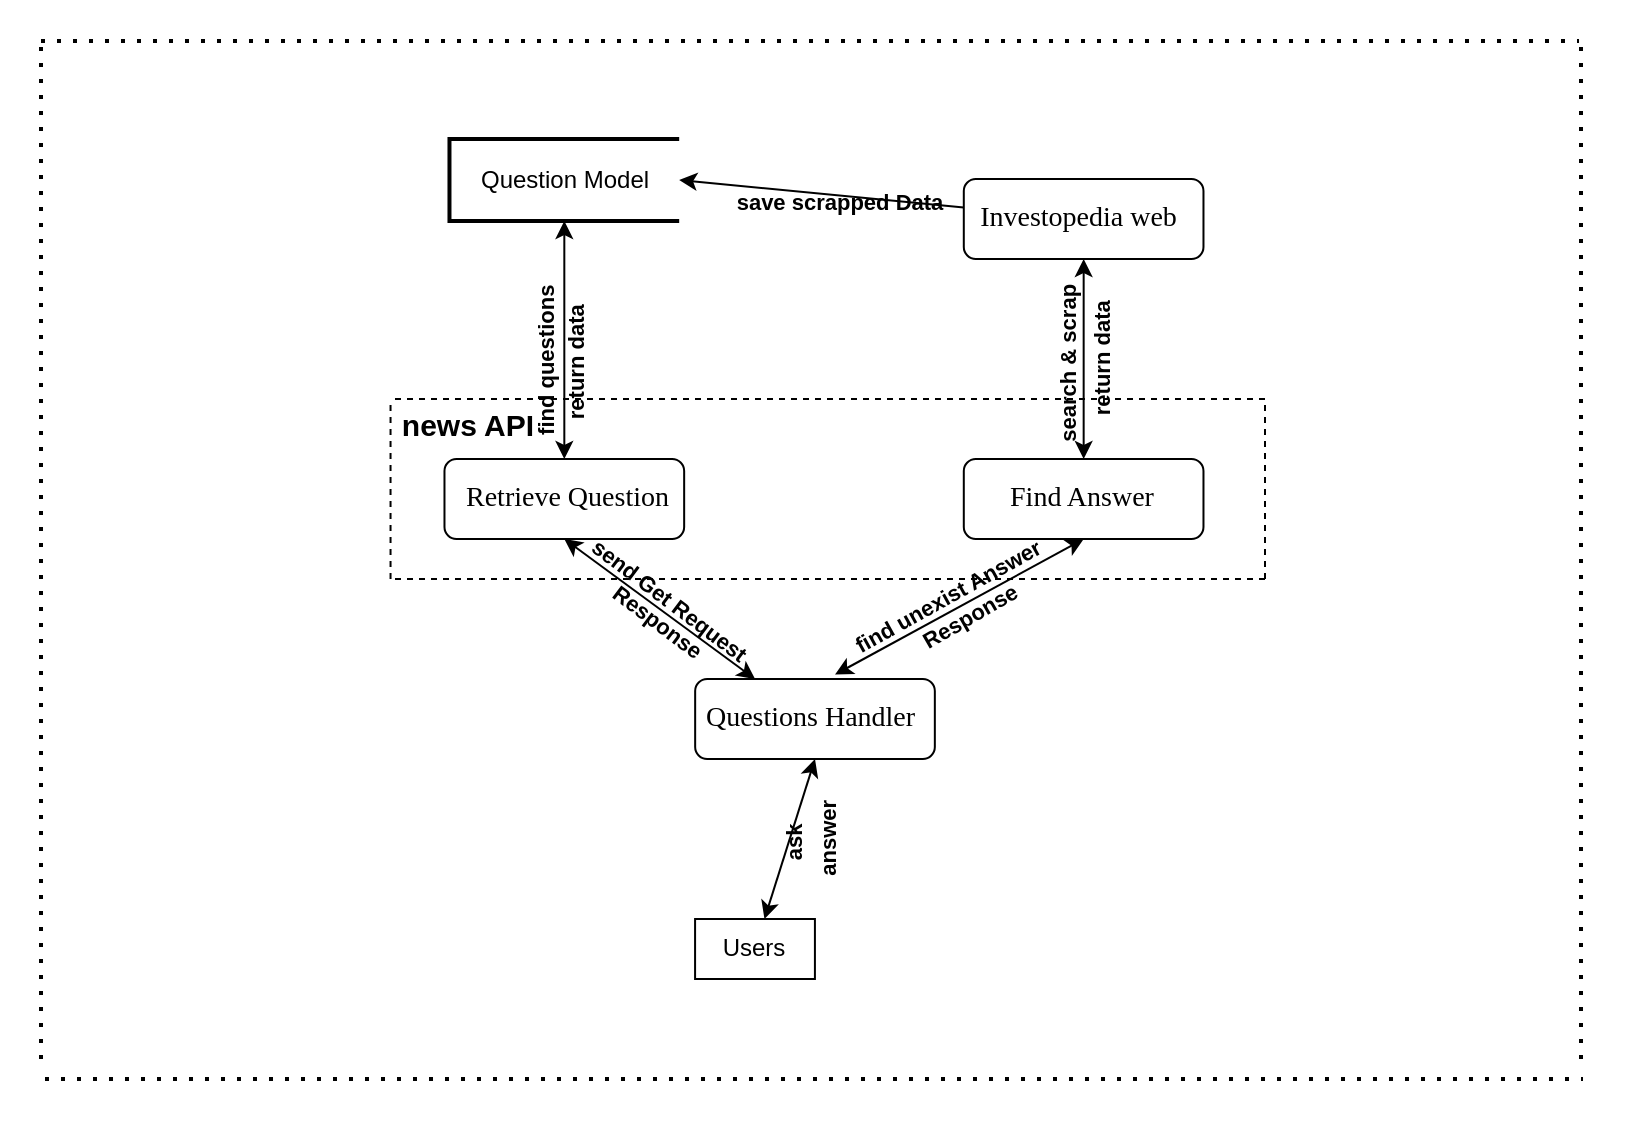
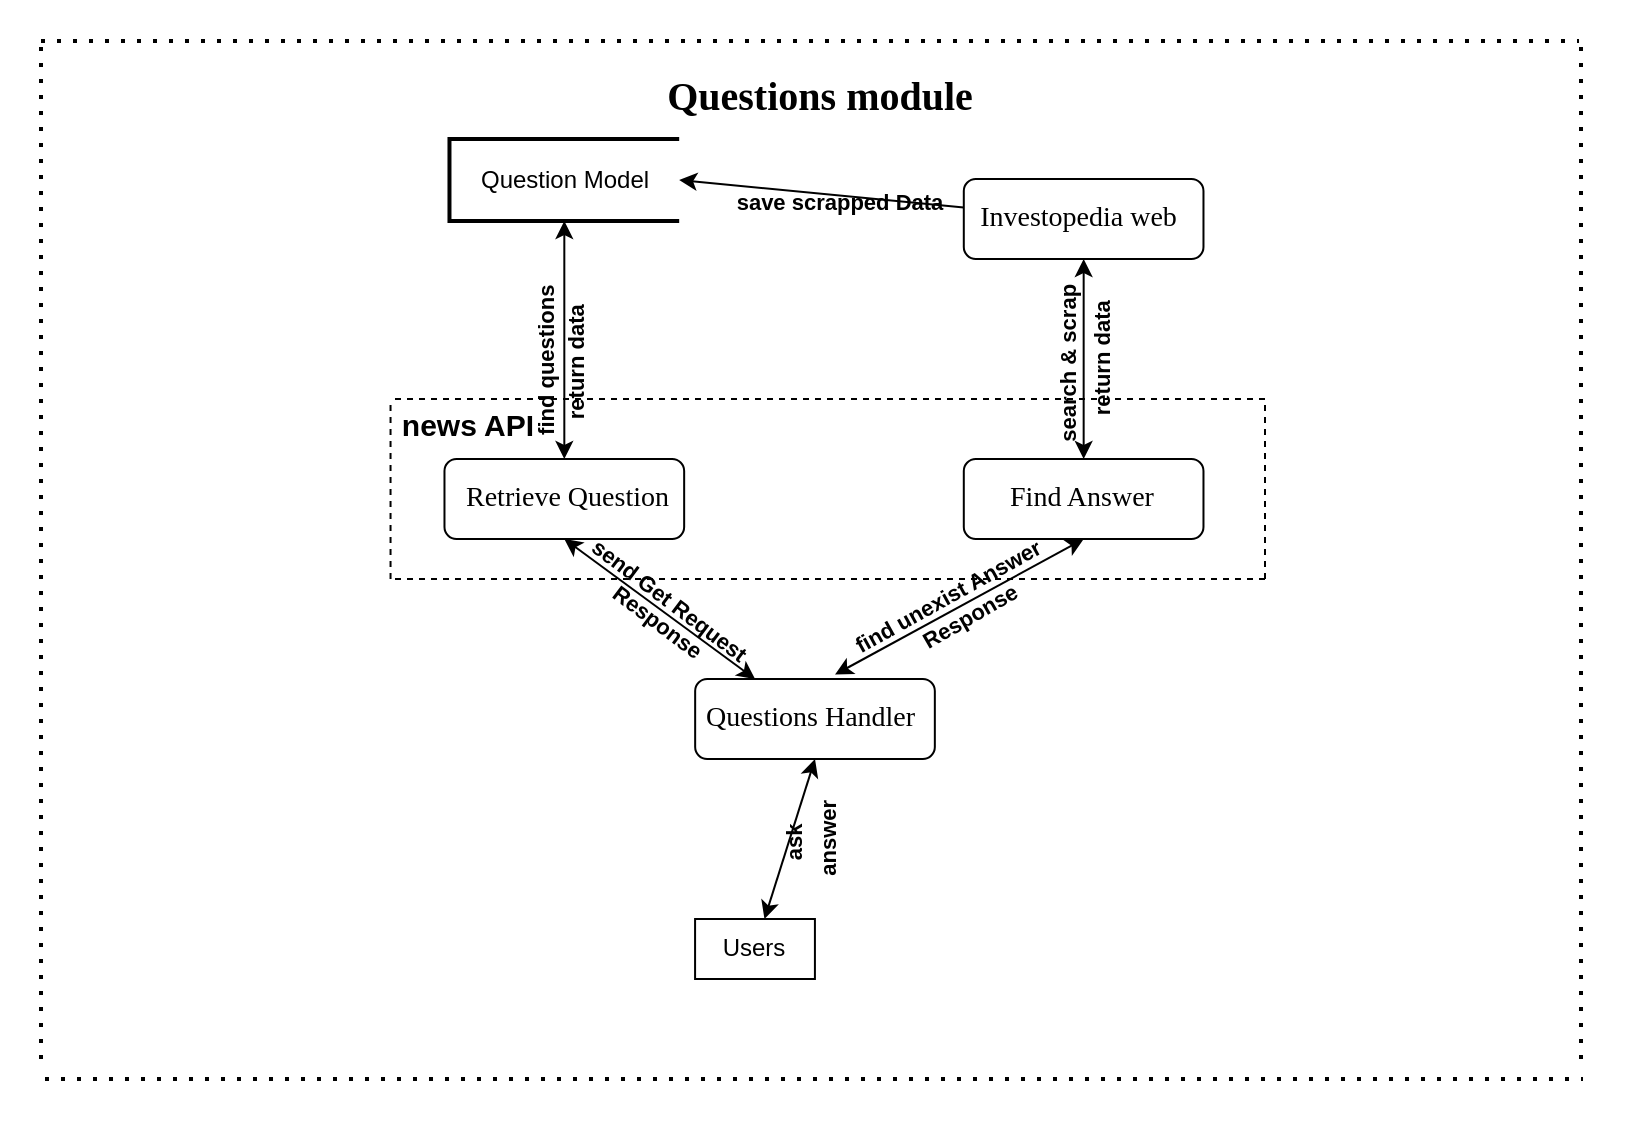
  <mxCell id="0" />
  <mxCell id="1" parent="0" />
  <mxCell id="2" value="&lt;span style=&quot;font-size: 11px&quot;&gt;&lt;b&gt;ask&lt;/b&gt;&lt;/span&gt;" style="text;html=1;strokeColor=none;fillColor=none;align=center;verticalAlign=middle;whiteSpace=wrap;rounded=0;fontSize=12;rotation=-90;" vertex="1" parent="1"><mxGeometry x="337" y="407.8" width="120" height="26.15" as="geometry" /></mxCell>
  <mxCell id="3" value="&lt;span style=&quot;font-size: 11px&quot;&gt;&lt;b&gt;answer&lt;/b&gt;&lt;/span&gt;" style="text;html=1;strokeColor=none;fillColor=none;align=center;verticalAlign=middle;whiteSpace=wrap;rounded=0;fontSize=12;rotation=-90;" vertex="1" parent="1"><mxGeometry x="354" y="405.8" width="120" height="26.15" as="geometry" /></mxCell>
  <mxCell id="4" value="" style="endArrow=none;dashed=1;html=1;rounded=0;" edge="1" parent="1"><mxGeometry width="50" height="50" relative="1" as="geometry"><mxPoint x="197" y="199" as="sourcePoint" /><mxPoint x="632" y="199" as="targetPoint" /></mxGeometry></mxCell>
  <mxCell id="5" value="" style="endArrow=none;dashed=1;html=1;rounded=0;" edge="1" parent="1"><mxGeometry width="50" height="50" relative="1" as="geometry"><mxPoint x="632" y="289" as="sourcePoint" /><mxPoint x="632" y="199" as="targetPoint" /></mxGeometry></mxCell>
  <mxCell id="6" value="" style="endArrow=none;dashed=1;html=1;rounded=0;" edge="1" parent="1"><mxGeometry width="50" height="50" relative="1" as="geometry"><mxPoint x="197" y="289" as="sourcePoint" /><mxPoint x="632" y="289" as="targetPoint" /></mxGeometry></mxCell>
  <mxCell id="7" value="&lt;b style=&quot;font-size: 15px&quot;&gt;news API&lt;/b&gt;" style="text;html=1;strokeColor=none;fillColor=none;align=center;verticalAlign=middle;whiteSpace=wrap;rounded=0;fontSize=9;" vertex="1" parent="1"><mxGeometry x="134" y="197" width="200" height="30" as="geometry" /></mxCell>
  <mxCell id="8" value="&lt;span style=&quot;font-size: 11px&quot;&gt;&lt;b&gt;Response&lt;/b&gt;&lt;/span&gt;" style="text;html=1;strokeColor=none;fillColor=none;align=center;verticalAlign=middle;whiteSpace=wrap;rounded=0;fontSize=12;rotation=37;" vertex="1" parent="1"><mxGeometry x="269" y="297.8" width="120" height="26.15" as="geometry" /></mxCell>
  <mxCell id="9" value="&lt;b style=&quot;font-size: 11px&quot;&gt;find unexist Answer&lt;/b&gt;" style="text;html=1;strokeColor=none;fillColor=none;align=center;verticalAlign=middle;whiteSpace=wrap;rounded=0;fontSize=12;rotation=331;" vertex="1" parent="1"><mxGeometry x="414" y="284.8" width="120" height="26.15" as="geometry" /></mxCell>
  <mxCell id="10" value="&lt;b style=&quot;font-size: 11px&quot;&gt;Response&lt;/b&gt;" style="text;html=1;strokeColor=none;fillColor=none;align=center;verticalAlign=middle;whiteSpace=wrap;rounded=0;fontSize=12;rotation=330;" vertex="1" parent="1"><mxGeometry x="425" y="294.8" width="120" height="26.15" as="geometry" /></mxCell>
  <mxCell id="11" value="&lt;b style=&quot;font-size: 11px&quot;&gt;find questions&lt;/b&gt;" style="text;html=1;strokeColor=none;fillColor=none;align=center;verticalAlign=middle;whiteSpace=wrap;rounded=0;fontSize=12;rotation=-90;" vertex="1" parent="1"><mxGeometry x="213" y="166.8" width="120" height="26.15" as="geometry" /></mxCell>
  <mxCell id="12" value="&lt;b style=&quot;font-size: 11px&quot;&gt;return data&lt;/b&gt;" style="text;html=1;strokeColor=none;fillColor=none;align=center;verticalAlign=middle;whiteSpace=wrap;rounded=0;fontSize=12;rotation=-90;" vertex="1" parent="1"><mxGeometry x="228" y="167.8" width="120" height="26.15" as="geometry" /></mxCell>
  <mxCell id="13" value="&lt;span style=&quot;font-size: 11px&quot;&gt;&lt;b&gt;search &amp;amp; scrap&amp;nbsp;&lt;/b&gt;&lt;/span&gt;" style="text;html=1;strokeColor=none;fillColor=none;align=center;verticalAlign=middle;whiteSpace=wrap;rounded=0;fontSize=12;rotation=-90;" vertex="1" parent="1"><mxGeometry x="474" y="166.8" width="120" height="26.15" as="geometry" /></mxCell>
  <mxCell id="14" value="&lt;span style=&quot;font-size: 11px&quot;&gt;&lt;b&gt;return data&lt;/b&gt;&lt;/span&gt;" style="text;html=1;strokeColor=none;fillColor=none;align=center;verticalAlign=middle;whiteSpace=wrap;rounded=0;fontSize=12;rotation=-90;" vertex="1" parent="1"><mxGeometry x="491" y="165.8" width="120" height="26.15" as="geometry" /></mxCell>
  <mxCell id="15" value="&lt;span style=&quot;font-size: 11px&quot;&gt;&lt;b&gt;save scrapped Data&lt;/b&gt;&lt;/span&gt;" style="text;html=1;strokeColor=none;fillColor=none;align=center;verticalAlign=middle;whiteSpace=wrap;rounded=0;fontSize=12;rotation=0;" vertex="1" parent="1"><mxGeometry x="360" y="87.8" width="120" height="26.15" as="geometry" /></mxCell>
  <mxCell id="16" value="" style="endArrow=none;dashed=1;html=1;dashPattern=1 3;strokeWidth=2;rounded=0;fontSize=9;" edge="1" parent="1"><mxGeometry width="50" height="50" relative="1" as="geometry"><mxPoint x="20" y="529" as="sourcePoint" /><mxPoint x="20" y="20" as="targetPoint" /></mxGeometry></mxCell>
  <mxCell id="17" value="" style="endArrow=none;dashed=1;html=1;dashPattern=1 3;strokeWidth=2;rounded=0;fontSize=9;" edge="1" parent="1"><mxGeometry width="50" height="50" relative="1" as="geometry"><mxPoint x="20" y="20" as="sourcePoint" /><mxPoint x="789.006" y="20" as="targetPoint" /></mxGeometry></mxCell>
  <mxCell id="18" value="" style="endArrow=none;dashed=1;html=1;dashPattern=1 3;strokeWidth=2;rounded=0;fontSize=9;" edge="1" parent="1"><mxGeometry width="50" height="50" relative="1" as="geometry"><mxPoint x="790" y="529" as="sourcePoint" /><mxPoint x="790.005" y="20" as="targetPoint" /></mxGeometry></mxCell>
  <mxCell id="19" value="" style="endArrow=none;dashed=1;html=1;dashPattern=1 3;strokeWidth=2;rounded=0;fontSize=9;" edge="1" parent="1"><mxGeometry width="50" height="50" relative="1" as="geometry"><mxPoint x="21.997" y="539" as="sourcePoint" /><mxPoint x="791.004" y="539" as="targetPoint" /></mxGeometry></mxCell>
+ <mxCell id="20" value="&lt;font style=&quot;font-size: 20px&quot;&gt;&lt;b&gt;&lt;br&gt;&lt;/b&gt;&lt;/font&gt;&lt;font style=&quot;font-size: 20px&quot;&gt;&lt;b&gt;&lt;span style=&quot;font-family: &amp;#34;times new roman&amp;#34;&quot;&gt;Questions&amp;nbsp;&lt;/span&gt;&lt;span style=&quot;font-family: &amp;#34;times new roman&amp;#34;&quot;&gt;module&lt;/span&gt;&lt;/b&gt;&lt;/font&gt;" style="text;html=1;strokeColor=none;fillColor=none;align=center;verticalAlign=middle;whiteSpace=wrap;rounded=0;fontSize=9;" vertex="1" parent="1"><mxGeometry x="309.626" y="20" width="199.742" height="30" as="geometry" /></mxCell>
  <mxCell id="21" value="&lt;p class=&quot;MsoNormal&quot;&gt;&lt;span style=&quot;color: rgba(0 , 0 , 0 , 0) ; font-family: monospace ; font-size: 0px&quot;&gt;sss%3CmxGraphModel%3E%3Croot%3E%3CmxCell%20id%3D%220%22%2F%3E%3CmxCell%20id%3D%221%22%20parent%3D%220%22%2F%3E%3CmxCell%20id%3D%222%22%20value%3D%22%26lt%3Bp%20class%3D%26quot%3BMsoNormal%26quot%3B%26gt%3B%26lt%3Bspan%20style%3D%26quot%3Bfont-family%3A%20%26amp%3B%2334%3Btimes%20new%20roman%26amp%3B%2334%3B%20%3B%20font-size%3A%2010.5pt%26quot%3B%26gt%3Bquestions%26amp%3Bnbsp%3B%26lt%3B%2Fspan%26gt%3B%26lt%3Bspan%20style%3D%26quot%3Bfont-family%3A%20%26amp%3B%2334%3Btimes%20new%20roman%26amp%3B%2334%3B%20%3B%20font-size%3A%2010.5pt%26quot%3B%26gt%3Bmodule%26lt%3B%2Fspan%26gt%3B%26lt%3B%2Fp%26gt%3B%22%20style%3D%22rounded%3D1%3BwhiteSpace%3Dwrap%3Bhtml%3D1%3BfontSize%3D12%3Bglass%3D0%3BstrokeWidth%3D1%3Bshadow%3D0%3B%22%20vertex%3D%221%22%20parent%3D%221%22%3E%3CmxGeometry%20x%3D%22420%22%20y%3D%22100%22%20width%3D%22120%22%20height%3D%2240%22%20as%3D%22geometry%22%2F%3E%3C%2FmxCell%3E%3C%2Froot%3E%3C%2FmxGraphModel%&lt;/span&gt;&lt;span style=&quot;font-family: &amp;#34;times new roman&amp;#34; ; font-size: 10.5pt&quot;&gt;Questions Handler&amp;nbsp;&lt;/span&gt;&lt;br&gt;&lt;/p&gt;" style="rounded=1;whiteSpace=wrap;html=1;fontSize=12;glass=0;strokeWidth=1;shadow=0;" vertex="1" parent="1"><mxGeometry x="347.077" y="339" width="119.845" height="40" as="geometry" /></mxCell>
  <mxCell id="22" value="&lt;p class=&quot;MsoNormal&quot;&gt;&lt;span style=&quot;color: rgba(0 , 0 , 0 , 0) ; font-family: monospace ; font-size: 0px&quot;&gt;sss%3CmxGraphModel%3E%3Croot%3E%3CmxCell%20id%3D%220%22%2F%3E%3CmxCell%20id%3D%221%22%20parent%3D%220%22%2F%3E%3CmxCell%20id%3D%222%22%20value%3D%22%26lt%3Bp%20class%3D%26quot%3BMsoNormal%26quot%3B%26gt%3B%26lt%3Bspan%20style%3D%26quot%3Bfont-family%3A%20%26amp%3B%2334%3Btimes%20new%20roman%26amp%3B%2334%3B%20%3B%20font-size%3A%2010.5pt%26quot%3B%26gt%3Bquestions%26amp%3Bnbsp%3B%26lt%3B%2Fspan%26gt%3B%26lt%3Bspan%20style%3D%26quot%3Bfont-family%3A%20%26amp%3B%2334%3Btimes%20new%20roman%26amp%3B%2334%3B%20%3B%20font-size%3A%2010.5pt%26quot%3B%26gt%3Bmodule%26lt%3B%2Fspan%26gt%3B%26lt%3B%2Fp%26gt%3B%22%20style%3D%22rounded%3D1%3BwhiteSpace%3Dwrap%3Bhtml%3D1%3BfontSize%3D12%3Bglass%3D0%3BstrokeWidth%3D1%3Bshadow%3D0%3B%22%20vertex%3D%221%22%20parent%3D%221%22%3E%3CmxGeometry%20x%3D%22420%22%20y%3D%22100%22%20width%3D%22120%22%20height%3D%2240%22%20as%3D%22geometry%22%2F%3E%3C%2FmxCell%3E%3C%2Froot%3E%3C%2FmxGraphModel%&lt;/span&gt;&lt;font face=&quot;times new roman&quot;&gt;&lt;span style=&quot;font-size: 10.5pt&quot;&gt;&amp;nbsp;&lt;/span&gt;&lt;span style=&quot;font-size: 14px&quot;&gt;Retrieve&lt;/span&gt;&lt;span style=&quot;font-size: 10.5pt&quot;&gt;&amp;nbsp;Question&lt;/span&gt;&lt;/font&gt;&lt;br&gt;&lt;/p&gt;" style="rounded=1;whiteSpace=wrap;html=1;fontSize=12;glass=0;strokeWidth=1;shadow=0;" vertex="1" parent="1"><mxGeometry x="221.739" y="229" width="119.845" height="40" as="geometry" /></mxCell>
  <mxCell id="23" value="&lt;p class=&quot;MsoNormal&quot;&gt;&lt;span style=&quot;color: rgba(0 , 0 , 0 , 0) ; font-family: monospace ; font-size: 0px&quot;&gt;sss%3CmxGraphModel%3E%3Croot%3E%3CmxCell%20id%3D%220%22%2F%3E%3CmxCell%20id%3D%221%22%20parent%3D%220%22%2F%3E%3CmxCell%20id%3D%222%22%20value%3D%22%26lt%3Bp%20class%3D%26quot%3BMsoNormal%26quot%3B%26gt%3B%26lt%3Bspan%20style%3D%26quot%3Bfont-family%3A%20%26amp%3B%2334%3Btimes%20new%20roman%26amp%3B%2334%3B%20%3B%20font-size%3A%2010.5pt%26quot%3B%26gt%3Bquestions%26amp%3Bnbsp%3B%26lt%3B%2Fspan%26gt%3B%26lt%3Bspan%20style%3D%26quot%3Bfont-family%3A%20%26amp%3B%2334%3Btimes%20new%20roman%26amp%3B%2334%3B%20%3B%20font-size%3A%2010.5pt%26quot%3B%26gt%3Bmodule%26lt%3B%2Fspan%26gt%3B%26lt%3B%2Fp%26gt%3B%22%20style%3D%22rounded%3D1%3BwhiteSpace%3Dwrap%3Bhtml%3D1%3BfontSize%3D12%3Bglass%3D0%3BstrokeWidth%3D1%3Bshadow%3D0%3B%22%20vertex%3D%221%22%20parent%3D%221%22%3E%3CmxGeometry%20x%3D%22420%22%20y%3D%22100%22%20width%3D%22120%22%20height%3D%2240%22%20as%3D%22geometry%22%2F%3E%3C%2FmxCell%3E%3C%2Froot%3E%3C%2FmxGraphModel%&lt;/span&gt;&lt;span style=&quot;font-family: &amp;#34;times new roman&amp;#34; ; font-size: 10.5pt&quot;&gt;Find Answer&lt;/span&gt;&lt;br&gt;&lt;/p&gt;" style="rounded=1;whiteSpace=wrap;html=1;fontSize=12;glass=0;strokeWidth=1;shadow=0;" vertex="1" parent="1"><mxGeometry x="481.404" y="229" width="119.845" height="40" as="geometry" /></mxCell>
  <mxCell id="24" value="Users" style="rounded=0;whiteSpace=wrap;html=1;" vertex="1" parent="1"><mxGeometry x="347.039" y="459" width="59.923" height="30" as="geometry" /></mxCell>
  <mxCell id="25" value="&lt;p class=&quot;MsoNormal&quot;&gt;&lt;span style=&quot;color: rgba(0 , 0 , 0 , 0) ; font-family: monospace ; font-size: 0px&quot;&gt;sss%3CmxGraphModel%3E%3Croot%3E%3CmxCell%20id%3D%220%22%2F%3E%3CmxCell%20id%3D%221%22%20parent%3D%220%22%2F%3E%3CmxCell%20id%3D%222%22%20value%3D%22%26lt%3Bp%20class%3D%26quot%3BMsoNormal%26quot%3B%26gt%3B%26lt%3Bspan%20style%3D%26quot%3Bfont-family%3A%20%26amp%3B%2334%3Btimes%20new%20roman%26amp%3B%2334%3B%20%3B%20font-size%3A%2010.5pt%26quot%3B%26gt%3Bquestions%26amp%3Bnbsp%3B%26lt%3B%2Fspan%26gt%3B%26lt%3Bspan%20style%3D%26quot%3Bfont-family%3A%20%26amp%3B%2334%3Btimes%20new%20roman%26amp%3B%2334%3B%20%3B%20font-size%3A%2010.5pt%26quot%3B%26gt%3Bmodule%26lt%3B%2Fspan%26gt%3B%26lt%3B%2Fp%26gt%3B%22%20style%3D%22rounded%3D1%3BwhiteSpace%3Dwrap%3Bhtml%3D1%3BfontSize%3D12%3Bglass%3D0%3BstrokeWidth%3D1%3Bshadow%3D0%3B%22%20vertex%3D%221%22%20parent%3D%221%22%3E%3CmxGeometry%20x%3D%22420%22%20y%3D%22100%22%20width%3D%22120%22%20height%3D%2240%22%20as%3D%22geometry%22%2F%3E%3C%2FmxCell%3E%3C%2Froot%3E%3C%2FmxGraphModel%&lt;/span&gt;&lt;span style=&quot;font-family: &amp;#34;times new roman&amp;#34; ; font-size: 10.5pt&quot;&gt;Investopedia web&amp;nbsp;&lt;/span&gt;&lt;br&gt;&lt;/p&gt;" style="rounded=1;whiteSpace=wrap;html=1;fontSize=12;glass=0;strokeWidth=1;shadow=0;" vertex="1" parent="1"><mxGeometry x="481.404" y="89" width="119.845" height="40" as="geometry" /></mxCell>
  <mxCell id="26" value="" style="endArrow=classic;startArrow=classic;html=1;rounded=0;entryX=0.5;entryY=1;entryDx=0;entryDy=0;" edge="1" parent="1" source="24" target="21"><mxGeometry width="50" height="50" relative="1" as="geometry"><mxPoint x="381.533" y="269" as="sourcePoint" /><mxPoint x="431.468" y="219" as="targetPoint" /></mxGeometry></mxCell>
  <mxCell id="27" value="" style="endArrow=none;dashed=1;html=1;rounded=0;" edge="1" parent="1"><mxGeometry width="50" height="50" relative="1" as="geometry"><mxPoint x="194.774" y="289" as="sourcePoint" /><mxPoint x="194.774" y="199" as="targetPoint" /></mxGeometry></mxCell>
  <mxCell id="28" value="" style="endArrow=classic;startArrow=classic;html=1;rounded=0;fontSize=20;exitX=0.25;exitY=0;exitDx=0;exitDy=0;entryX=0.5;entryY=1;entryDx=0;entryDy=0;" edge="1" parent="1" source="21" target="22"><mxGeometry width="50" height="50" relative="1" as="geometry"><mxPoint x="381.533" y="229" as="sourcePoint" /><mxPoint x="431.468" y="179" as="targetPoint" /></mxGeometry></mxCell>
  <mxCell id="29" value="&lt;b style=&quot;font-size: 11px&quot;&gt;send Get Request&lt;/b&gt;" style="text;html=1;strokeColor=none;fillColor=none;align=center;verticalAlign=middle;whiteSpace=wrap;rounded=0;fontSize=12;rotation=37;" vertex="1" parent="1"><mxGeometry x="274.671" y="286.8" width="119.845" height="26.15" as="geometry" /></mxCell>
  <mxCell id="30" value="" style="endArrow=classic;startArrow=classic;html=1;rounded=0;fontSize=20;entryX=0.5;entryY=1;entryDx=0;entryDy=0;" edge="1" parent="1" target="23"><mxGeometry width="50" height="50" relative="1" as="geometry"><mxPoint x="416.987" y="336.8" as="sourcePoint" /><mxPoint x="466.923" y="286.8" as="targetPoint" /></mxGeometry></mxCell>
  <mxCell id="31" value="&lt;span style=&quot;font-size: 12px&quot;&gt;Question Model&lt;/span&gt;" style="strokeWidth=2;html=1;shape=mxgraph.flowchart.annotation_1;align=center;pointerEvents=1;fontSize=8;" vertex="1" parent="1"><mxGeometry x="224.236" y="69" width="114.852" height="41" as="geometry" /></mxCell>
  <mxCell id="32" value="" style="endArrow=classic;startArrow=classic;html=1;rounded=0;fontSize=20;entryX=0.5;entryY=1;entryDx=0;entryDy=0;entryPerimeter=0;exitX=0.5;exitY=0;exitDx=0;exitDy=0;" edge="1" parent="1" source="22" target="31"><mxGeometry width="50" height="50" relative="1" as="geometry"><mxPoint x="401.507" y="329" as="sourcePoint" /><mxPoint x="451.443" y="279" as="targetPoint" /></mxGeometry></mxCell>
  <mxCell id="33" value="" style="endArrow=classic;startArrow=classic;html=1;rounded=0;fontSize=20;entryX=0.5;entryY=1;entryDx=0;entryDy=0;" edge="1" parent="1" source="23" target="25"><mxGeometry width="50" height="50" relative="1" as="geometry"><mxPoint x="321.61" y="329" as="sourcePoint" /><mxPoint x="371.546" y="279" as="targetPoint" /></mxGeometry></mxCell>
  <mxCell id="34" value="" style="endArrow=classic;html=1;rounded=0;fontSize=20;entryX=1;entryY=0.5;entryDx=0;entryDy=0;entryPerimeter=0;" edge="1" parent="1" source="25" target="31"><mxGeometry width="50" height="50" relative="1" as="geometry"><mxPoint x="321.61" y="269" as="sourcePoint" /><mxPoint x="371.546" y="219" as="targetPoint" /></mxGeometry></mxCell>
